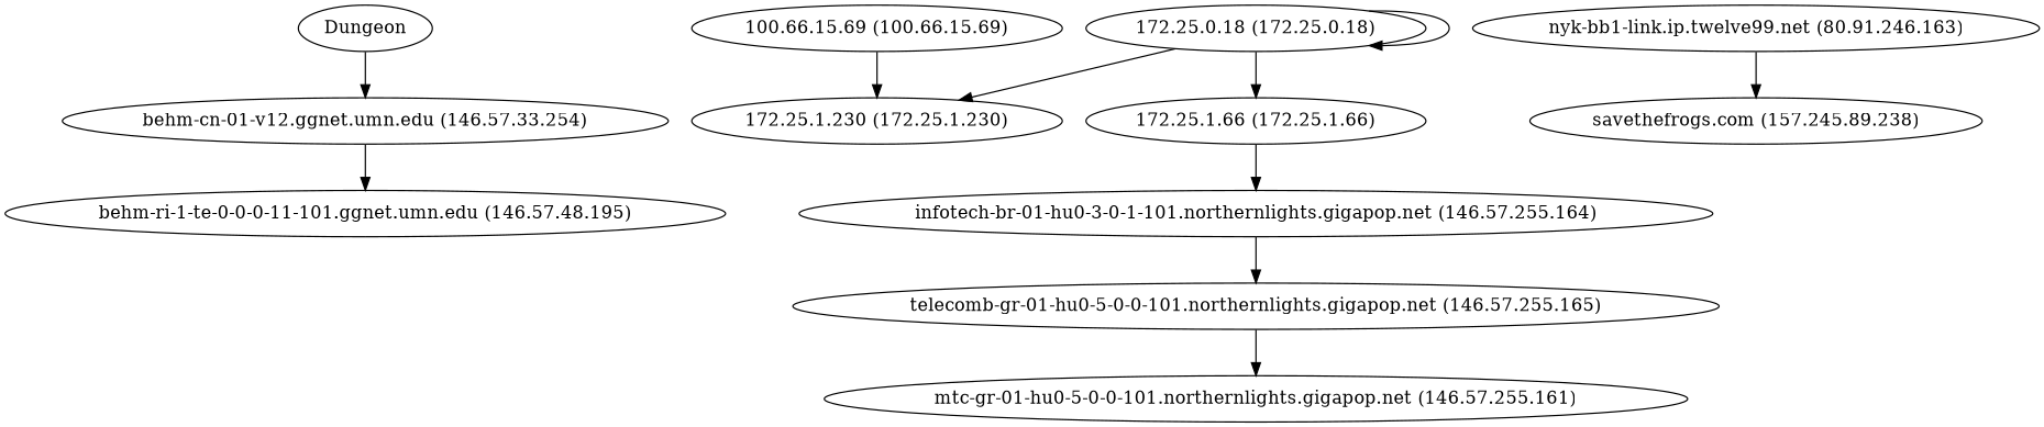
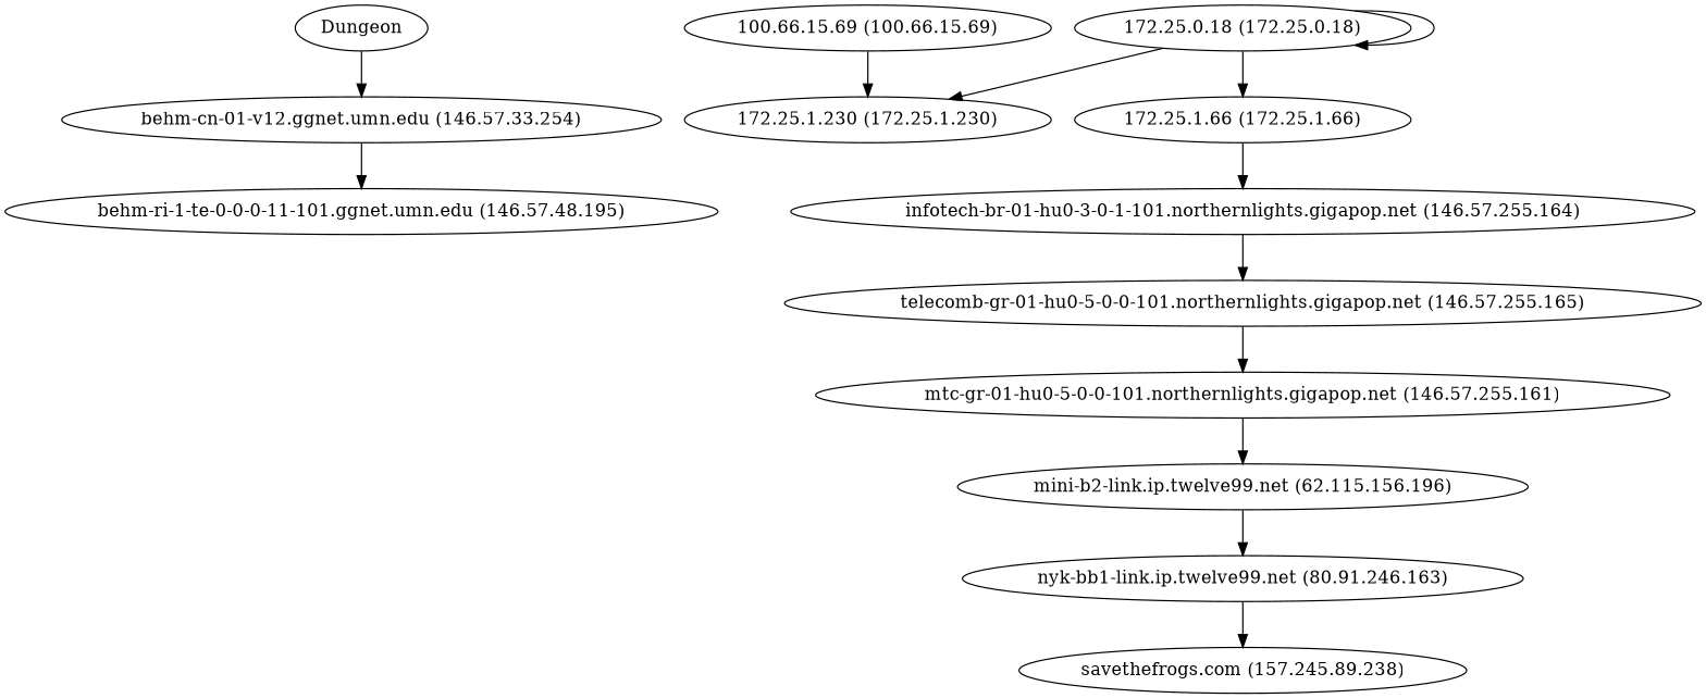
  digraph {
    Dungeon
    "behm-cn-01-v12.ggnet.umn.edu (146.57.33.254)"
    "behm-ri-1-te-0-0-0-11-101.ggnet.umn.edu (146.57.48.195)"
    "100.66.15.69 (100.66.15.69)"
    "172.25.1.230 (172.25.1.230)"
    "172.25.0.18 (172.25.0.18)"
    "172.25.1.66 (172.25.1.66)"
    "infotech-br-01-hu0-3-0-1-101.northernlights.gigapop.net (146.57.255.164)"
    "telecomb-gr-01-hu0-5-0-0-101.northernlights.gigapop.net (146.57.255.165)"
    "mtc-gr-01-hu0-5-0-0-101.northernlights.gigapop.net (146.57.255.161)"
+   "mini-b2-link.ip.twelve99.net (62.115.156.196)"
    "nyk-bb1-link.ip.twelve99.net (80.91.246.163)"
    "savethefrogs.com (157.245.89.238)"
    Dungeon -> "behm-cn-01-v12.ggnet.umn.edu (146.57.33.254)"
    "behm-cn-01-v12.ggnet.umn.edu (146.57.33.254)" -> "behm-ri-1-te-0-0-0-11-101.ggnet.umn.edu (146.57.48.195)"
    "100.66.15.69 (100.66.15.69)" -> "172.25.1.230 (172.25.1.230)"
    "172.25.0.18 (172.25.0.18)" -> "172.25.1.230 (172.25.1.230)"
    "172.25.0.18 (172.25.0.18)" -> "172.25.0.18 (172.25.0.18)"
    "172.25.0.18 (172.25.0.18)" -> "172.25.1.66 (172.25.1.66)"
    "172.25.1.66 (172.25.1.66)" -> "infotech-br-01-hu0-3-0-1-101.northernlights.gigapop.net (146.57.255.164)"
    "infotech-br-01-hu0-3-0-1-101.northernlights.gigapop.net (146.57.255.164)" -> "telecomb-gr-01-hu0-5-0-0-101.northernlights.gigapop.net (146.57.255.165)"
    "telecomb-gr-01-hu0-5-0-0-101.northernlights.gigapop.net (146.57.255.165)" -> "mtc-gr-01-hu0-5-0-0-101.northernlights.gigapop.net (146.57.255.161)"
+   "mtc-gr-01-hu0-5-0-0-101.northernlights.gigapop.net (146.57.255.161)" -> "mini-b2-link.ip.twelve99.net (62.115.156.196)"
+   "mini-b2-link.ip.twelve99.net (62.115.156.196)" -> "nyk-bb1-link.ip.twelve99.net (80.91.246.163)"
    "nyk-bb1-link.ip.twelve99.net (80.91.246.163)" -> "savethefrogs.com (157.245.89.238)"
  }
